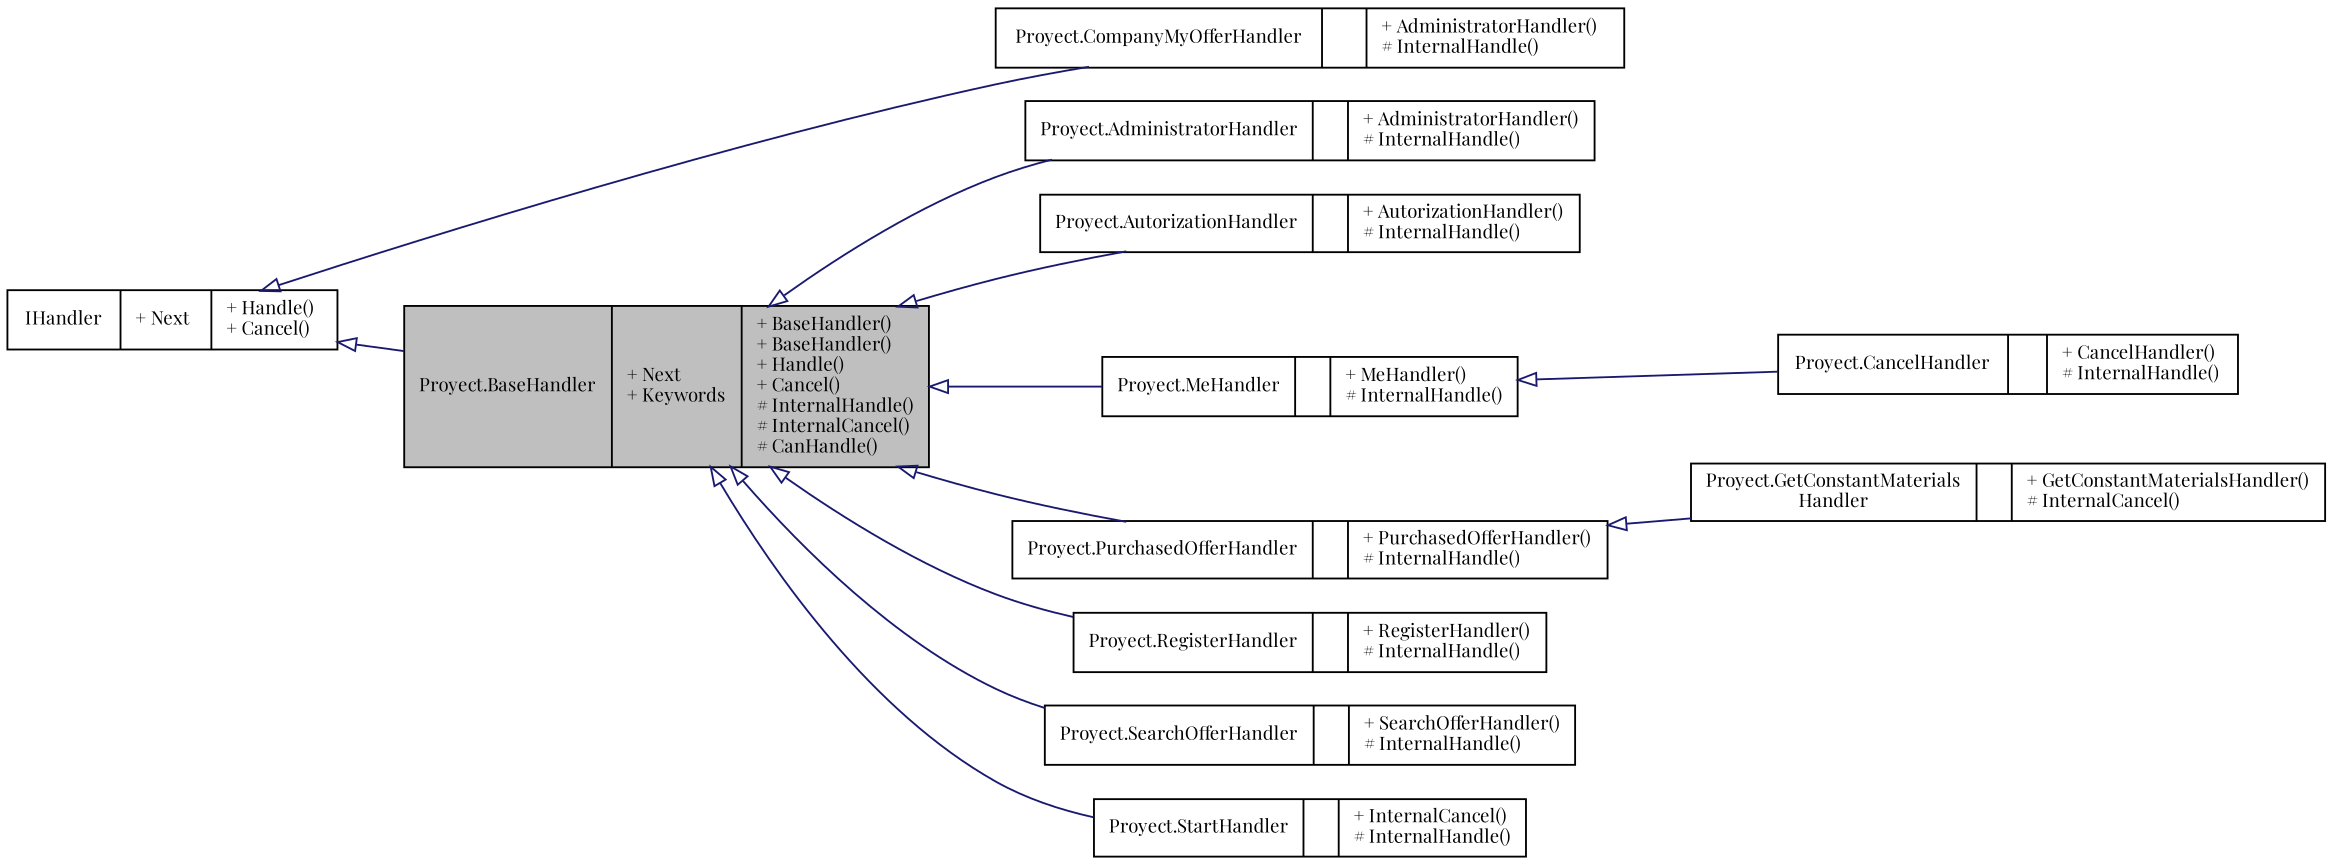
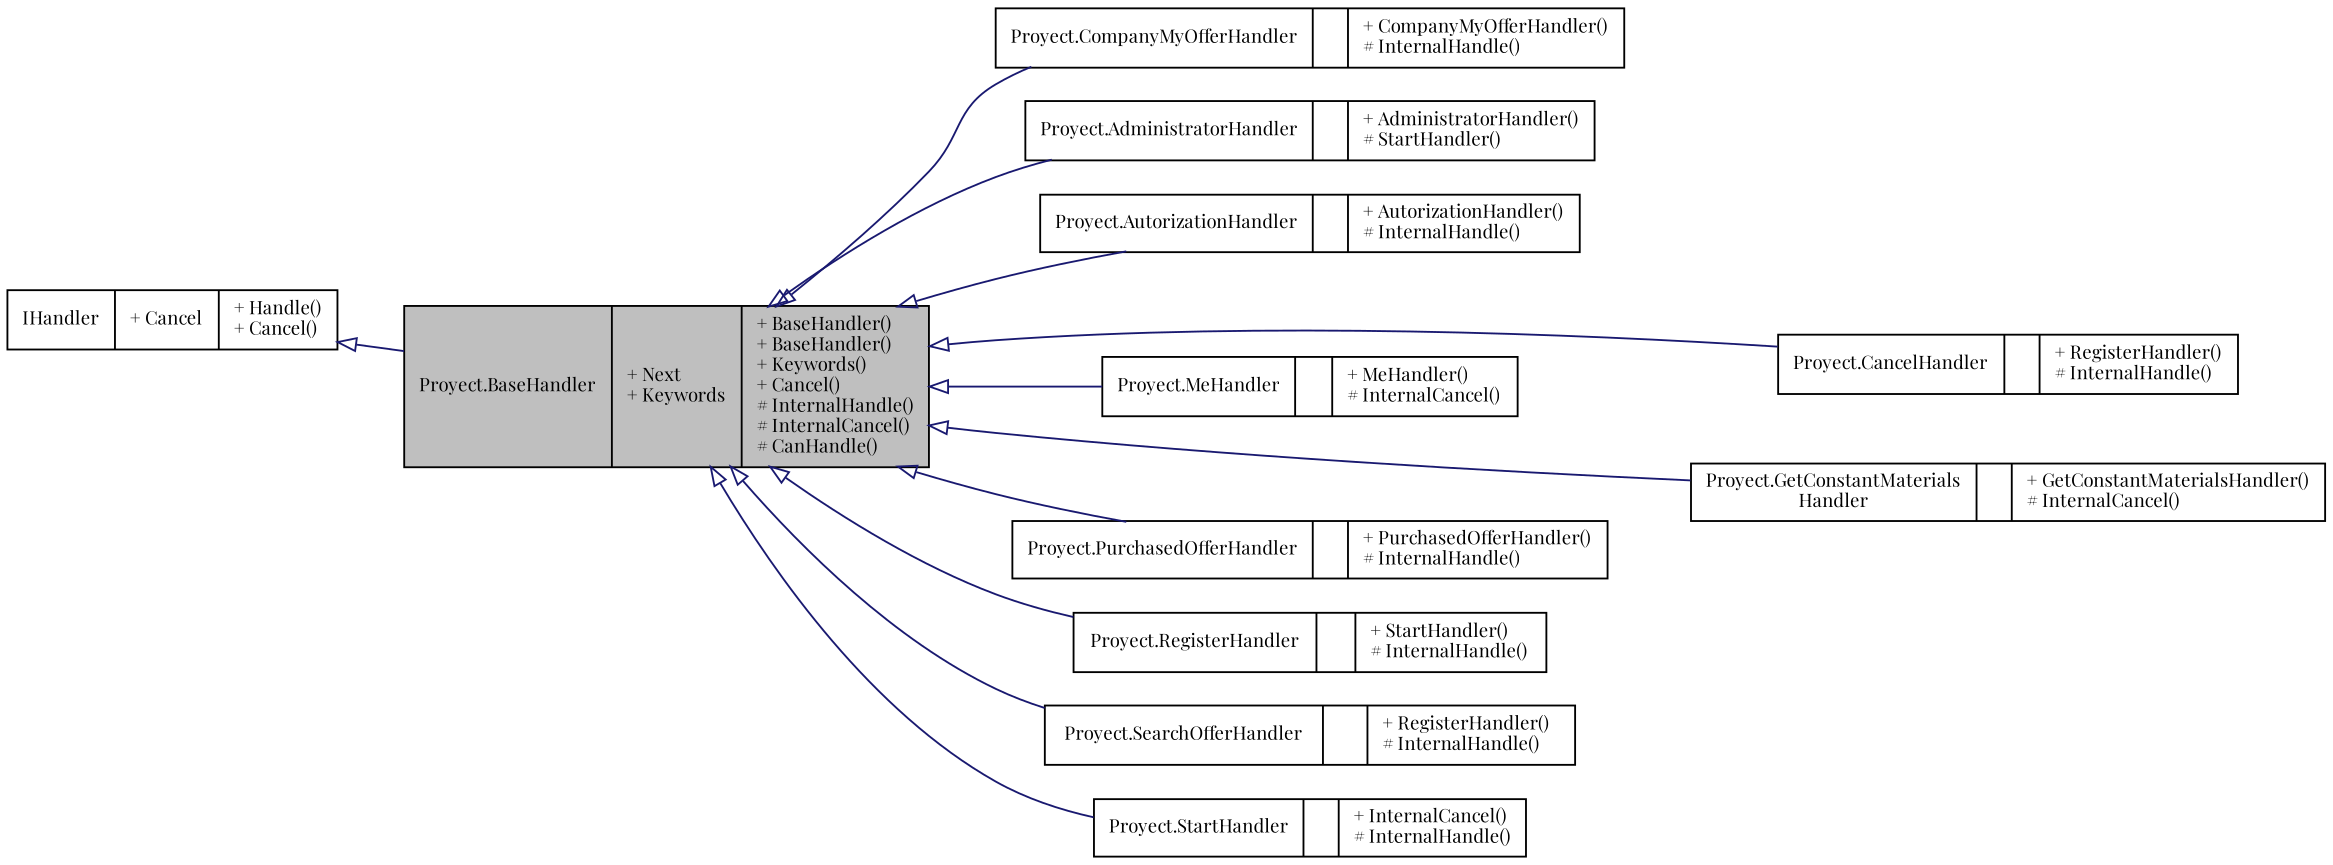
  digraph {
    fontname="Playfair Display"
    rankdir=LR
    node [color=black fillcolor=white fontname="Playfair Display" fontsize=10 shape=record style=filled]
    edge [arrowtail=onormal color=midnightblue dir=back fontname="Playfair Display" fontsize=10 labelfontname=Helvetica labelfontsize=10 style=solid]
-   n1 [fillcolor=grey75 fontcolor=black height=0.2 label="{Proyect.BaseHandler\n|+ Next\l+ Keywords\l|+ BaseHandler()\l+ BaseHandler()\l+ Handle()\l+ Cancel()\l# InternalHandle()\l# InternalCancel()\l# CanHandle()\l}" width=0.4]
-   n2 [height=0.2 label="{Proyect.AdministratorHandler\n||+ AdministratorHandler()\l# InternalHandle()\l}" width=0.4]
+   n1 [fillcolor=grey75 fontcolor=black height=0.2 label="{Proyect.BaseHandler\n|+ Next\l+ Keywords\l|+ BaseHandler()\l+ BaseHandler()\l+ Keywords()\l+ Cancel()\l# InternalHandle()\l# InternalCancel()\l# CanHandle()\l}" width=0.4]
+   n2 [height=0.2 label="{Proyect.AdministratorHandler\n||+ AdministratorHandler()\l# StartHandler()\l}" width=0.4]
    n3 [height=0.2 label="{Proyect.AutorizationHandler\n||+ AutorizationHandler()\l# InternalHandle()\l}" width=0.4]
-   n4 [height=0.2 label="{Proyect.CancelHandler\n||+ CancelHandler()\l# InternalHandle()\l}" width=0.4]
-   n5 [height=0.2 label="{Proyect.CompanyMyOfferHandler\n||+ AdministratorHandler()\l# InternalHandle()\l}" width=0.4]
+   n4 [height=0.2 label="{Proyect.CancelHandler\n||+ RegisterHandler()\l# InternalHandle()\l}" width=0.4]
+   n5 [height=0.2 label="{Proyect.CompanyMyOfferHandler\n||+ CompanyMyOfferHandler()\l# InternalHandle()\l}" width=0.4]
    n6 [height=0.2 label="{Proyect.GetConstantMaterials\lHandler\n||+ GetConstantMaterialsHandler()\l# InternalCancel()\l}" width=0.4]
-   n7 [height=0.2 label="{Proyect.MeHandler\n||+ MeHandler()\l# InternalHandle()\l}" width=0.4]
+   n7 [height=0.2 label="{Proyect.MeHandler\n||+ MeHandler()\l# InternalCancel()\l}" width=0.4]
    n8 [height=0.2 label="{Proyect.PurchasedOfferHandler\n||+ PurchasedOfferHandler()\l# InternalHandle()\l}" width=0.4]
-   n9 [height=0.2 label="{Proyect.RegisterHandler\n||+ RegisterHandler()\l# InternalHandle()\l}" width=0.4]
-   n10 [height=0.2 label="{Proyect.SearchOfferHandler\n||+ SearchOfferHandler()\l# InternalHandle()\l}" width=0.4]
+   n9 [height=0.2 label="{Proyect.RegisterHandler\n||+ StartHandler()\l# InternalHandle()\l}" width=0.4]
+   n10 [height=0.2 label="{Proyect.SearchOfferHandler\n||+ RegisterHandler()\l# InternalHandle()\l}" width=0.4]
    n11 [height=0.2 label="{Proyect.StartHandler\n||+ InternalCancel()\l# InternalHandle()\l}" width=0.4]
-   n12 [height=0.2 label="{IHandler\n|+ Next\l|+ Handle()\l+ Cancel()\l}" width=0.4]
+   n12 [height=0.2 label="{IHandler\n|+ Cancel\l|+ Handle()\l+ Cancel()\l}" width=0.4]
    n1 -> n2
    n1 -> n3
-   n7 -> n4
-   n12 -> n5
-   n8 -> n6
+   n1 -> n4
+   n1 -> n5
+   n1 -> n6
    n1 -> n7
    n1 -> n8
    n1 -> n9
    n1 -> n10
    n1 -> n11
    n12 -> n1
  }
